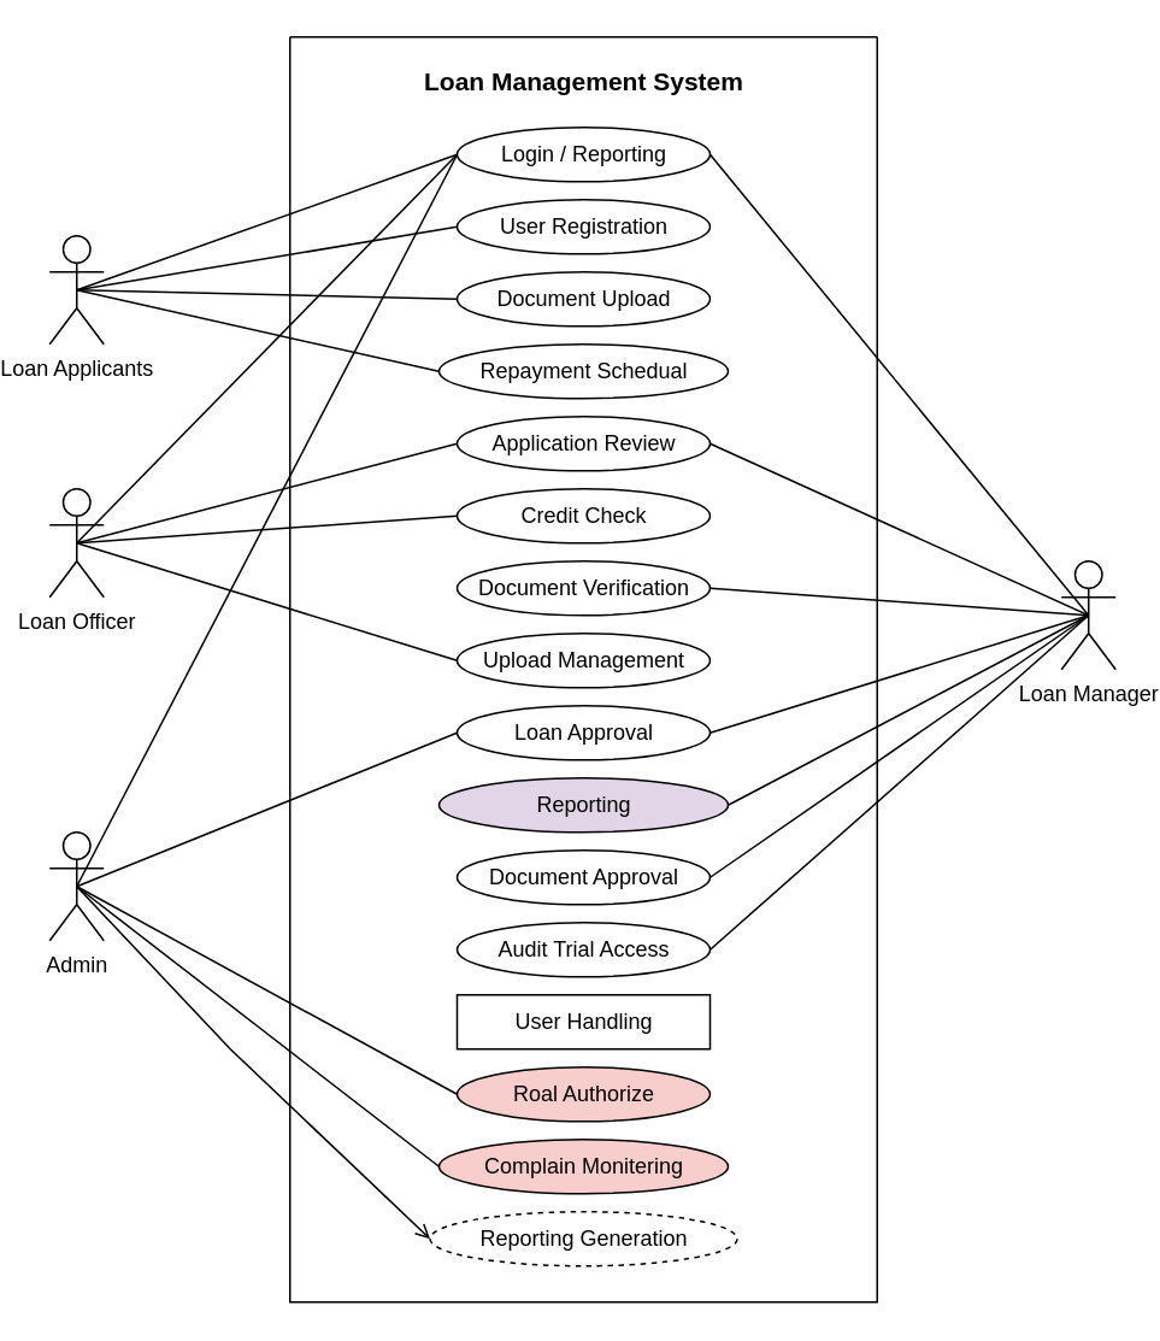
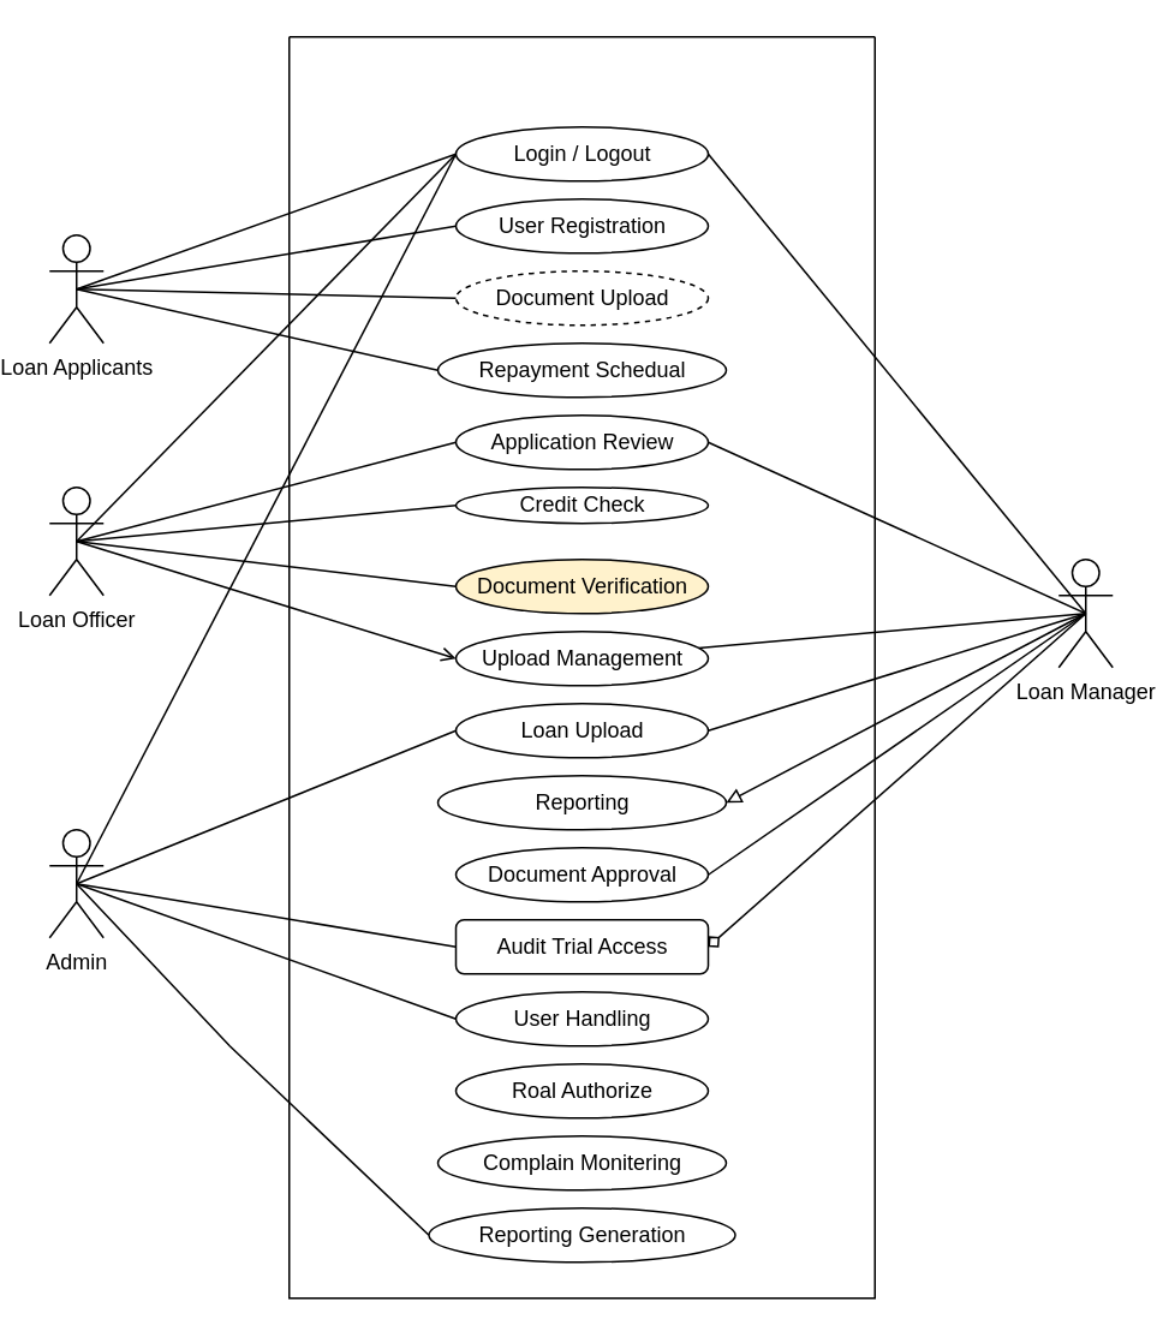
  <mxCell id="0" />
  <mxCell id="1" parent="0" />
  <mxCell id="2" value="" style="swimlane;startSize=0;" parent="1" vertex="1"><mxGeometry x="153" y="20" width="325" height="700" as="geometry"><mxRectangle x="263" y="80" width="50" height="40" as="alternateBounds" /></mxGeometry></mxCell>
- <mxCell id="3" value="Login / Reporting" style="ellipse;whiteSpace=wrap;html=1;" vertex="1" parent="2"><mxGeometry x="92.5" y="50" width="140" height="30" as="geometry" /></mxCell>
+ <mxCell id="3" value="Login / Logout" style="ellipse;whiteSpace=wrap;html=1;" vertex="1" parent="2"><mxGeometry x="92.5" y="50" width="140" height="30" as="geometry" /></mxCell>
  <mxCell id="4" value="User Registration&lt;span style=&quot;color: rgba(0, 0, 0, 0); font-family: monospace; text-align: start; text-wrap: nowrap; font-size: 0px;&quot;&gt;%3CmxGraphModel%3E%3Croot%3E%3CmxCell%20id%3D%220%22%2F%3E%3CmxCell%20id%3D%221%22%20parent%3D%220%22%2F%3E%3CmxCell%20id%3D%222%22%20value%3D%22Login%20%2F%20Logout%22%20style%3D%22ellipse%3BwhiteSpace%3Dwrap%3Bhtml%3D1%3B%22%20vertex%3D%221%22%20parent%3D%221%22%3E%3CmxGeometry%20x%3D%22370%22%20y%3D%22190%22%20width%3D%22140%22%20height%3D%2240%22%20as%3D%22geometry%22%2F%3E%3C%2FmxCell%3E%3C%2Froot%3E%3C%2FmxGraphModel%3E&lt;/span&gt;&lt;span style=&quot;color: rgba(0, 0, 0, 0); font-family: monospace; text-align: start; text-wrap: nowrap; font-size: 0px;&quot;&gt;%3CmxGraphModel%3E%3Croot%3E%3CmxCell%20id%3D%220%22%2F%3E%3CmxCell%20id%3D%221%22%20parent%3D%220%22%2F%3E%3CmxCell%20id%3D%222%22%20value%3D%22Login%20%2F%20Logout%22%20style%3D%22ellipse%3BwhiteSpace%3Dwrap%3Bhtml%3D1%3B%22%20vertex%3D%221%22%20parent%3D%221%22%3E%3CmxGeometry%20x%3D%22370%22%20y%3D%22190%22%20width%3D%22140%22%20height%3D%2240%22%20as%3D%22geometry%22%2F%3E%3C%2FmxCell%3E%3C%2Froot%3E%3C%2FmxGraphModel%3E&lt;/span&gt;" style="ellipse;whiteSpace=wrap;html=1;" vertex="1" parent="2"><mxGeometry x="92.5" y="90" width="140" height="30" as="geometry" /></mxCell>
- <mxCell id="5" value="Document Upload" style="ellipse;whiteSpace=wrap;html=1;" vertex="1" parent="2"><mxGeometry x="92.5" y="130" width="140" height="30" as="geometry" /></mxCell>
+ <mxCell id="5" value="Document Upload" style="ellipse;whiteSpace=wrap;html=1;dashed=1;" vertex="1" parent="2"><mxGeometry x="92.5" y="130" width="140" height="30" as="geometry" /></mxCell>
  <mxCell id="6" value="Repayment Schedual&lt;span style=&quot;color: rgba(0, 0, 0, 0); font-family: monospace; font-size: 0px; text-align: start; text-wrap: nowrap;&quot;&gt;%3CmxGraphModel%3E%3Croot%3E%3CmxCell%20id%3D%220%22%2F%3E%3CmxCell%20id%3D%221%22%20parent%3D%220%22%2F%3E%3CmxCell%20id%3D%222%22%20value%3D%22Login%20%2F%20Logout%22%20style%3D%22ellipse%3BwhiteSpace%3Dwrap%3Bhtml%3D1%3B%22%20vertex%3D%221%22%20parent%3D%221%22%3E%3CmxGeometry%20x%3D%22370%22%20y%3D%22190%22%20width%3D%22140%22%20height%3D%2240%22%20as%3D%22geometry%22%2F%3E%3C%2FmxCell%3E%3C%2Froot%3E%3C%2FmxGraphModel%3E&lt;/span&gt;" style="ellipse;whiteSpace=wrap;html=1;" vertex="1" parent="2"><mxGeometry x="82.5" y="170" width="160" height="30" as="geometry" /></mxCell>
  <mxCell id="7" value="Application Review&lt;span style=&quot;color: rgba(0, 0, 0, 0); font-family: monospace; font-size: 0px; text-align: start; text-wrap: nowrap;&quot;&gt;%3CmxGraphModel%3E%3Croot%3E%3CmxCell%20id%3D%220%22%2F%3E%3CmxCell%20id%3D%221%22%20parent%3D%220%22%2F%3E%3CmxCell%20id%3D%222%22%20value%3D%22Login%20%2F%20Logout%22%20style%3D%22ellipse%3BwhiteSpace%3Dwrap%3Bhtml%3D1%3B%22%20vertex%3D%221%22%20parent%3D%221%22%3E%3CmxGeometry%20x%3D%22370%22%20y%3D%22190%22%20width%3D%22140%22%20height%3D%2240%22%20as%3D%22geometry%22%2F%3E%3C%2FmxCell%3E%3C%2Froot%3E%3C%2FmxGraphModel%3E&lt;/span&gt;" style="ellipse;whiteSpace=wrap;html=1;" vertex="1" parent="2"><mxGeometry x="92.5" y="210" width="140" height="30" as="geometry" /></mxCell>
- <mxCell id="8" value="Credit Check" style="ellipse;whiteSpace=wrap;html=1;" vertex="1" parent="2"><mxGeometry x="92.5" y="250" width="140" height="30" as="geometry" /></mxCell>
- <mxCell id="9" value="Document Verification" style="ellipse;whiteSpace=wrap;html=1;" vertex="1" parent="2"><mxGeometry x="92.5" y="290" width="140" height="30" as="geometry" /></mxCell>
+ <mxCell id="8" value="Credit Check" style="ellipse;whiteSpace=wrap;html=1;" vertex="1" parent="2"><mxGeometry x="92.5" y="250" width="140" height="20" as="geometry" /></mxCell>
+ <mxCell id="9" value="Document Verification" style="ellipse;whiteSpace=wrap;html=1;fillColor=#fff2cc;" vertex="1" parent="2"><mxGeometry x="92.5" y="290" width="140" height="30" as="geometry" /></mxCell>
  <mxCell id="10" value="Upload Management" style="ellipse;whiteSpace=wrap;html=1;" vertex="1" parent="2"><mxGeometry x="92.5" y="330" width="140" height="30" as="geometry" /></mxCell>
- <mxCell id="11" value="Loan Approval" style="ellipse;whiteSpace=wrap;html=1;" vertex="1" parent="2"><mxGeometry x="92.5" y="370" width="140" height="30" as="geometry" /></mxCell>
- <mxCell id="12" value="Reporting" style="ellipse;whiteSpace=wrap;html=1;fillColor=#e1d5e7;" vertex="1" parent="2"><mxGeometry x="82.5" y="410" width="160" height="30" as="geometry" /></mxCell>
+ <mxCell id="11" value="Loan Upload" style="ellipse;whiteSpace=wrap;html=1;" vertex="1" parent="2"><mxGeometry x="92.5" y="370" width="140" height="30" as="geometry" /></mxCell>
+ <mxCell id="12" value="Reporting" style="ellipse;whiteSpace=wrap;html=1;" vertex="1" parent="2"><mxGeometry x="82.5" y="410" width="160" height="30" as="geometry" /></mxCell>
  <mxCell id="13" value="Document Approval&lt;span style=&quot;color: rgba(0, 0, 0, 0); font-family: monospace; font-size: 0px; text-align: start; text-wrap: nowrap;&quot;&gt;%3CmxGraphModel%3E%3Croot%3E%3CmxCell%20id%3D%220%22%2F%3E%3CmxCell%20id%3D%221%22%20parent%3D%220%22%2F%3E%3CmxCell%20id%3D%222%22%20value%3D%22Login%20%2F%20Logout%22%20style%3D%22ellipse%3BwhiteSpace%3Dwrap%3Bhtml%3D1%3B%22%20vertex%3D%221%22%20parent%3D%221%22%3E%3CmxGeometry%20x%3D%22370%22%20y%3D%22190%22%20width%3D%22140%22%20height%3D%2240%22%20as%3D%22geometry%22%2F%3E%3C%2FmxCell%3E%3C%2Froot%3E%3C%2FmxGraphModel%3E&lt;/span&gt;" style="ellipse;whiteSpace=wrap;html=1;" vertex="1" parent="2"><mxGeometry x="92.5" y="450" width="140" height="30" as="geometry" /></mxCell>
- <mxCell id="14" value="Audit Trial Access" style="ellipse;whiteSpace=wrap;html=1;" vertex="1" parent="2"><mxGeometry x="92.5" y="490" width="140" height="30" as="geometry" /></mxCell>
- <mxCell id="15" value="User Handling" style="whiteSpace=wrap;html=1;rounded=0;" vertex="1" parent="2"><mxGeometry x="92.5" y="530" width="140" height="30" as="geometry" /></mxCell>
- <mxCell id="16" value="Roal Authorize" style="ellipse;whiteSpace=wrap;html=1;fillColor=#f8cecc;" vertex="1" parent="2"><mxGeometry x="92.5" y="570" width="140" height="30" as="geometry" /></mxCell>
- <mxCell id="17" value="Complain Monitering" style="ellipse;whiteSpace=wrap;html=1;fillColor=#f8cecc;" vertex="1" parent="2"><mxGeometry x="82.5" y="610" width="160" height="30" as="geometry" /></mxCell>
- <mxCell id="18" value="Reporting Generation" style="ellipse;whiteSpace=wrap;html=1;dashed=1;" vertex="1" parent="2"><mxGeometry x="77.5" y="650" width="170" height="30" as="geometry" /></mxCell>
- <mxCell id="19" value="&lt;font style=&quot;font-size: 14px;&quot;&gt;&lt;b&gt;Loan Management System&lt;/b&gt;&lt;/font&gt;" style="text;html=1;align=center;verticalAlign=middle;whiteSpace=wrap;rounded=0;" vertex="1" parent="2"><mxGeometry x="42.5" y="10" width="240" height="30" as="geometry" /></mxCell>
+ <mxCell id="14" value="Audit Trial Access" style="whiteSpace=wrap;html=1;rounded=1;" vertex="1" parent="2"><mxGeometry x="92.5" y="490" width="140" height="30" as="geometry" /></mxCell>
+ <mxCell id="15" value="User Handling" style="ellipse;whiteSpace=wrap;html=1;" vertex="1" parent="2"><mxGeometry x="92.5" y="530" width="140" height="30" as="geometry" /></mxCell>
+ <mxCell id="16" value="Roal Authorize" style="ellipse;whiteSpace=wrap;html=1;" vertex="1" parent="2"><mxGeometry x="92.5" y="570" width="140" height="30" as="geometry" /></mxCell>
+ <mxCell id="17" value="Complain Monitering" style="ellipse;whiteSpace=wrap;html=1;" vertex="1" parent="2"><mxGeometry x="82.5" y="610" width="160" height="30" as="geometry" /></mxCell>
+ <mxCell id="18" value="Reporting Generation" style="ellipse;whiteSpace=wrap;html=1;" vertex="1" parent="2"><mxGeometry x="77.5" y="650" width="170" height="30" as="geometry" /></mxCell>
  <mxCell id="20" style="rounded=0;orthogonalLoop=1;jettySize=auto;html=1;exitX=0.5;exitY=0.5;exitDx=0;exitDy=0;exitPerimeter=0;entryX=0;entryY=0.5;entryDx=0;entryDy=0;endArrow=none;endFill=0;" edge="1" parent="1" source="24" target="3"><mxGeometry relative="1" as="geometry" /></mxCell>
  <mxCell id="21" style="rounded=0;orthogonalLoop=1;jettySize=auto;html=1;exitX=0.5;exitY=0.5;exitDx=0;exitDy=0;exitPerimeter=0;entryX=0;entryY=0.5;entryDx=0;entryDy=0;endArrow=none;endFill=0;" edge="1" parent="1" source="24" target="4"><mxGeometry relative="1" as="geometry" /></mxCell>
  <mxCell id="22" style="rounded=0;orthogonalLoop=1;jettySize=auto;html=1;exitX=0.5;exitY=0.5;exitDx=0;exitDy=0;exitPerimeter=0;entryX=0;entryY=0.5;entryDx=0;entryDy=0;endArrow=none;endFill=0;" edge="1" parent="1" source="24" target="5"><mxGeometry relative="1" as="geometry" /></mxCell>
  <mxCell id="23" style="rounded=0;orthogonalLoop=1;jettySize=auto;html=1;exitX=0.5;exitY=0.5;exitDx=0;exitDy=0;exitPerimeter=0;entryX=0;entryY=0.5;entryDx=0;entryDy=0;endArrow=none;endFill=0;" edge="1" parent="1" source="24" target="6"><mxGeometry relative="1" as="geometry" /></mxCell>
  <mxCell id="24" value="Loan Applicants&lt;span style=&quot;color: rgba(0, 0, 0, 0); font-family: monospace; font-size: 0px; text-align: start;&quot;&gt;%3CmxGraphModel%3E%3Croot%3E%3CmxCell%20id%3D%220%22%2F%3E%3CmxCell%20id%3D%221%22%20parent%3D%220%22%2F%3E%3CmxCell%20id%3D%222%22%20value%3D%22Roal%20Authorize%22%20style%3D%22ellipse%3BwhiteSpace%3Dwrap%3Bhtml%3D1%3B%22%20vertex%3D%221%22%20parent%3D%221%22%3E%3CmxGeometry%20x%3D%22370%22%20y%3D%22710%22%20width%3D%22140%22%20height%3D%2230%22%20as%3D%22geometry%22%2F%3E%3C%2FmxCell%3E%3C%2Froot%3E%3C%2FmxGraphModel%3E&lt;/span&gt;" style="shape=umlActor;html=1;verticalLabelPosition=bottom;verticalAlign=top;align=center;" vertex="1" parent="1"><mxGeometry x="20" y="130" width="30" height="60" as="geometry" /></mxCell>
  <mxCell id="25" style="rounded=0;orthogonalLoop=1;jettySize=auto;html=1;exitX=0.5;exitY=0.5;exitDx=0;exitDy=0;exitPerimeter=0;entryX=0;entryY=0.5;entryDx=0;entryDy=0;endArrow=none;endFill=0;" edge="1" parent="1" source="30" target="3"><mxGeometry relative="1" as="geometry" /></mxCell>
  <mxCell id="26" style="rounded=0;orthogonalLoop=1;jettySize=auto;html=1;exitX=0.5;exitY=0.5;exitDx=0;exitDy=0;exitPerimeter=0;entryX=0;entryY=0.5;entryDx=0;entryDy=0;endArrow=none;endFill=0;" edge="1" parent="1" source="30" target="7"><mxGeometry relative="1" as="geometry" /></mxCell>
  <mxCell id="27" style="rounded=0;orthogonalLoop=1;jettySize=auto;html=1;exitX=0.5;exitY=0.5;exitDx=0;exitDy=0;exitPerimeter=0;entryX=0;entryY=0.5;entryDx=0;entryDy=0;endArrow=none;endFill=0;" edge="1" parent="1" source="30" target="8"><mxGeometry relative="1" as="geometry" /></mxCell>
- <mxCell id="29" style="rounded=0;orthogonalLoop=1;jettySize=auto;html=1;exitX=0.5;exitY=0.5;exitDx=0;exitDy=0;exitPerimeter=0;entryX=0;entryY=0.5;entryDx=0;entryDy=0;endArrow=none;endFill=0;" edge="1" parent="1" source="30" target="10"><mxGeometry relative="1" as="geometry" /></mxCell>
+ <mxCell id="28" style="rounded=0;orthogonalLoop=1;jettySize=auto;html=1;exitX=0.5;exitY=0.5;exitDx=0;exitDy=0;exitPerimeter=0;entryX=0;entryY=0.5;entryDx=0;entryDy=0;endArrow=none;endFill=0;" edge="1" parent="1" source="30" target="9"><mxGeometry relative="1" as="geometry" /></mxCell>
+ <mxCell id="29" style="rounded=0;orthogonalLoop=1;jettySize=auto;html=1;exitX=0.5;exitY=0.5;exitDx=0;exitDy=0;exitPerimeter=0;entryX=0;entryY=0.5;entryDx=0;entryDy=0;endArrow=open;endFill=0;" edge="1" parent="1" source="30" target="10"><mxGeometry relative="1" as="geometry" /></mxCell>
  <mxCell id="30" value="Loan Officer" style="shape=umlActor;html=1;verticalLabelPosition=bottom;verticalAlign=top;align=center;" vertex="1" parent="1"><mxGeometry x="20" y="270" width="30" height="60" as="geometry" /></mxCell>
  <mxCell id="31" style="rounded=0;orthogonalLoop=1;jettySize=auto;html=1;exitX=0.5;exitY=0.5;exitDx=0;exitDy=0;exitPerimeter=0;entryX=1;entryY=0.5;entryDx=0;entryDy=0;endArrow=none;endFill=0;" edge="1" parent="1" source="38" target="3"><mxGeometry relative="1" as="geometry" /></mxCell>
  <mxCell id="32" style="rounded=0;orthogonalLoop=1;jettySize=auto;html=1;exitX=0.5;exitY=0.5;exitDx=0;exitDy=0;exitPerimeter=0;entryX=1;entryY=0.5;entryDx=0;entryDy=0;endArrow=none;endFill=0;" edge="1" parent="1" source="38" target="7"><mxGeometry relative="1" as="geometry" /></mxCell>
- <mxCell id="33" style="rounded=0;orthogonalLoop=1;jettySize=auto;html=1;exitX=0.5;exitY=0.5;exitDx=0;exitDy=0;exitPerimeter=0;entryX=1;entryY=0.5;entryDx=0;entryDy=0;endArrow=none;endFill=0;" edge="1" parent="1" source="38" target="9"><mxGeometry relative="1" as="geometry" /></mxCell>
+ <mxCell id="33" style="rounded=0;orthogonalLoop=1;jettySize=auto;html=1;exitX=0.5;exitY=0.5;exitDx=0;exitDy=0;exitPerimeter=0;endArrow=none;endFill=0;" edge="1" parent="1" source="38" target="10"><mxGeometry relative="1" as="geometry" /></mxCell>
  <mxCell id="34" style="rounded=0;orthogonalLoop=1;jettySize=auto;html=1;exitX=0.5;exitY=0.5;exitDx=0;exitDy=0;exitPerimeter=0;entryX=1;entryY=0.5;entryDx=0;entryDy=0;endArrow=none;endFill=0;" edge="1" parent="1" source="38" target="11"><mxGeometry relative="1" as="geometry" /></mxCell>
- <mxCell id="35" style="rounded=0;orthogonalLoop=1;jettySize=auto;html=1;exitX=0.5;exitY=0.5;exitDx=0;exitDy=0;exitPerimeter=0;entryX=1;entryY=0.5;entryDx=0;entryDy=0;endArrow=none;endFill=0;" edge="1" parent="1" source="38" target="12"><mxGeometry relative="1" as="geometry" /></mxCell>
+ <mxCell id="35" style="rounded=0;orthogonalLoop=1;jettySize=auto;html=1;exitX=0.5;exitY=0.5;exitDx=0;exitDy=0;exitPerimeter=0;entryX=1;entryY=0.5;entryDx=0;entryDy=0;endArrow=block;endFill=0;" edge="1" parent="1" source="38" target="12"><mxGeometry relative="1" as="geometry" /></mxCell>
  <mxCell id="36" style="rounded=0;orthogonalLoop=1;jettySize=auto;html=1;exitX=0.5;exitY=0.5;exitDx=0;exitDy=0;exitPerimeter=0;entryX=1;entryY=0.5;entryDx=0;entryDy=0;endArrow=none;endFill=0;" edge="1" parent="1" source="38" target="13"><mxGeometry relative="1" as="geometry" /></mxCell>
- <mxCell id="37" style="rounded=0;orthogonalLoop=1;jettySize=auto;html=1;exitX=0.5;exitY=0.5;exitDx=0;exitDy=0;exitPerimeter=0;entryX=1;entryY=0.5;entryDx=0;entryDy=0;endArrow=none;endFill=0;" edge="1" parent="1" source="38" target="14"><mxGeometry relative="1" as="geometry" /></mxCell>
+ <mxCell id="37" style="rounded=0;orthogonalLoop=1;jettySize=auto;html=1;exitX=0.5;exitY=0.5;exitDx=0;exitDy=0;exitPerimeter=0;entryX=1;entryY=0.5;entryDx=0;entryDy=0;endArrow=diamond;endFill=0;" edge="1" parent="1" source="38" target="14"><mxGeometry relative="1" as="geometry" /></mxCell>
  <mxCell id="38" value="Loan Manager" style="shape=umlActor;html=1;verticalLabelPosition=bottom;verticalAlign=top;align=center;" vertex="1" parent="1"><mxGeometry x="580" y="310" width="30" height="60" as="geometry" /></mxCell>
- <mxCell id="39" style="rounded=0;orthogonalLoop=1;jettySize=auto;html=1;exitX=0.5;exitY=0.5;exitDx=0;exitDy=0;exitPerimeter=0;entryX=0;entryY=0.5;entryDx=0;entryDy=0;endArrow=open;endFill=0;" edge="1" parent="1" source="46" target="18"><mxGeometry relative="1" as="geometry"><Array as="points"><mxPoint x="120" y="580" /></Array></mxGeometry></mxCell>
- <mxCell id="40" style="rounded=0;orthogonalLoop=1;jettySize=auto;html=1;exitX=0.5;exitY=0.5;exitDx=0;exitDy=0;exitPerimeter=0;entryX=0;entryY=0.5;entryDx=0;entryDy=0;endArrow=none;endFill=0;" edge="1" parent="1" source="46" target="17"><mxGeometry relative="1" as="geometry" /></mxCell>
- <mxCell id="41" style="rounded=0;orthogonalLoop=1;jettySize=auto;html=1;exitX=0.5;exitY=0.5;exitDx=0;exitDy=0;exitPerimeter=0;entryX=0;entryY=0.5;entryDx=0;entryDy=0;endArrow=none;endFill=0;" edge="1" parent="1" source="46" target="16"><mxGeometry relative="1" as="geometry" /></mxCell>
+ <mxCell id="39" style="rounded=0;orthogonalLoop=1;jettySize=auto;html=1;exitX=0.5;exitY=0.5;exitDx=0;exitDy=0;exitPerimeter=0;entryX=0;entryY=0.5;entryDx=0;entryDy=0;endArrow=none;endFill=0;" edge="1" parent="1" source="46" target="18"><mxGeometry relative="1" as="geometry"><Array as="points"><mxPoint x="120" y="580" /></Array></mxGeometry></mxCell>
+ <mxCell id="42" style="rounded=0;orthogonalLoop=1;jettySize=auto;html=1;exitX=0.5;exitY=0.5;exitDx=0;exitDy=0;exitPerimeter=0;entryX=0;entryY=0.5;entryDx=0;entryDy=0;endArrow=none;endFill=0;" edge="1" parent="1" source="46" target="15"><mxGeometry relative="1" as="geometry" /></mxCell>
  <mxCell id="43" style="rounded=0;orthogonalLoop=1;jettySize=auto;html=1;exitX=0.5;exitY=0.5;exitDx=0;exitDy=0;exitPerimeter=0;entryX=0;entryY=0.5;entryDx=0;entryDy=0;endArrow=none;endFill=0;" edge="1" parent="1" source="46" target="3"><mxGeometry relative="1" as="geometry" /></mxCell>
  <mxCell id="44" style="rounded=0;orthogonalLoop=1;jettySize=auto;html=1;exitX=0.5;exitY=0.5;exitDx=0;exitDy=0;exitPerimeter=0;entryX=0;entryY=0.5;entryDx=0;entryDy=0;endArrow=none;endFill=0;" edge="1" parent="1" source="46" target="11"><mxGeometry relative="1" as="geometry" /></mxCell>
+ <mxCell id="45" style="rounded=0;orthogonalLoop=1;jettySize=auto;html=1;exitX=0.5;exitY=0.5;exitDx=0;exitDy=0;exitPerimeter=0;entryX=0;entryY=0.5;entryDx=0;entryDy=0;endArrow=none;endFill=0;" edge="1" parent="1" source="46" target="14"><mxGeometry relative="1" as="geometry" /></mxCell>
  <mxCell id="46" value="Admin" style="shape=umlActor;html=1;verticalLabelPosition=bottom;verticalAlign=top;align=center;" vertex="1" parent="1"><mxGeometry x="20" y="460" width="30" height="60" as="geometry" /></mxCell>
